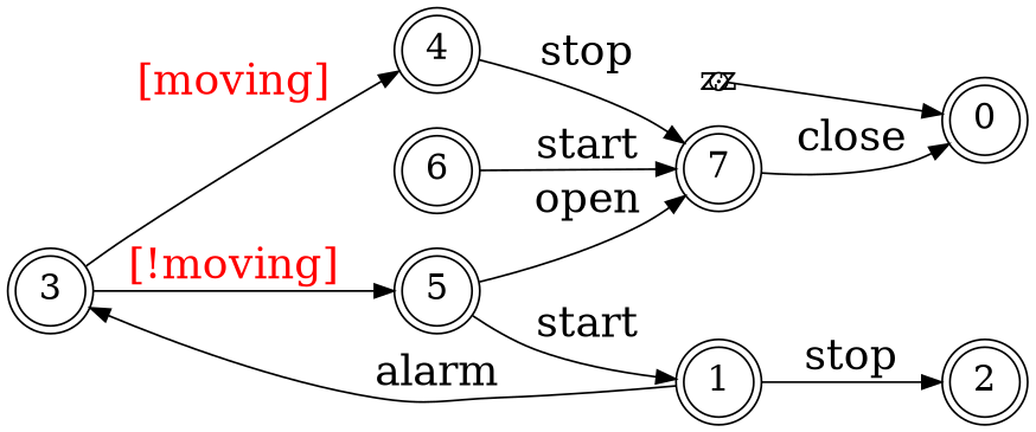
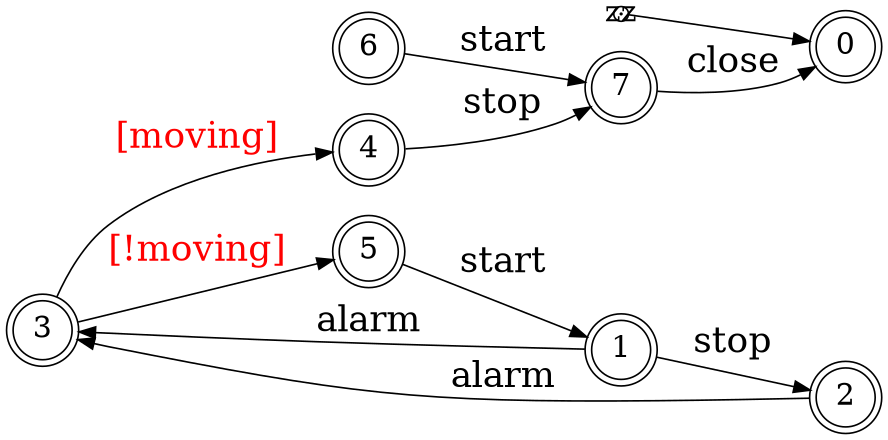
  digraph {
    pack=true
    rankdir=LR
    node [fillcolor=white fixedsize=true fontsize=18 shape=doublecircle style=filled]
    edge [fontsize=22]
    zz [fillcolor=black height=0 width=0]
    0 [height=0.5 width=0.5]
    1 [height=0.5 width=0.5]
    2 [height=0.5 width=0.5]
    3 [height=0.5 width=0.5]
    4 [height=0.5 width=0.5]
    5 [height=0.5 width=0.5]
    7 [height=0.5 width=0.5]
    6 [height=0.5 width=0.5]
    zz -> 0
    1 -> 2 [label=stop]
    1 -> 3 [label=alarm]
+   2 -> 3 [label=alarm]
    3 -> 4 [fontcolor=red label="[moving]"]
    3 -> 5 [fontcolor=red label="[!moving]"]
    4 -> 7 [label=stop]
    5 -> 1 [label=start]
-   5 -> 7 [label=open]
    7 -> 0 [label=close]
    6 -> 7 [label=start]
  }
